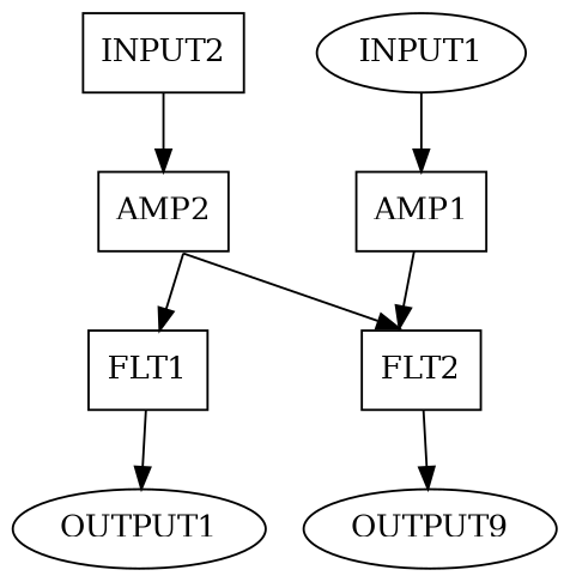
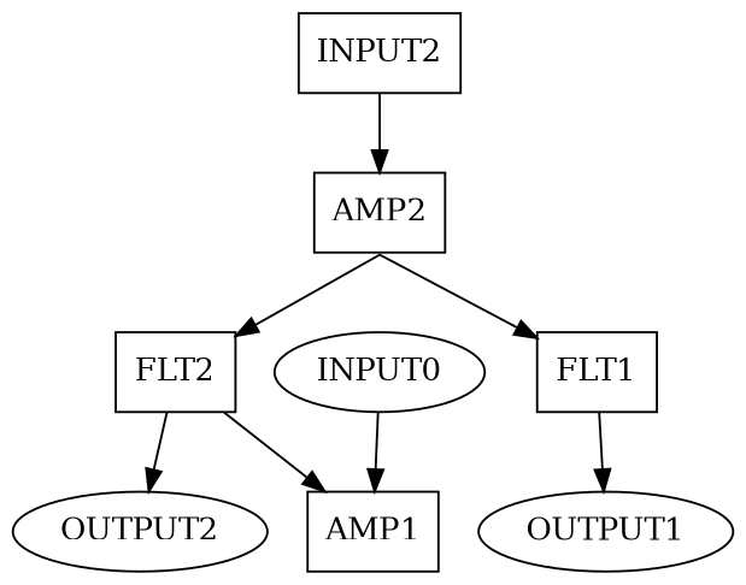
  digraph {
    node [shape=box]
    edge [samehead="TEST-3.FLT2.to_0" sametail="TEST-3.AMP2.from_1"]
    n1 [label=AMP1]
    n2 [label=FLT2]
    n3 [label=FLT1]
    n4 [label=OUTPUT1 shape=ellipse]
-   n5 [label=OUTPUT9 shape=ellipse]
+   n5 [label=OUTPUT2 shape=ellipse]
    n6 [label=AMP2]
-   n7 [label=INPUT1 shape=ellipse]
+   n7 [label=INPUT0 shape=ellipse]
    n8 [label=INPUT2]
-   n1 -> n2 [sametail="TEST-3.AMP1.from_1"]
+   n2 -> n1 [sametail="TEST-3.AMP1.from_1"]
    n2 -> n5 [samehead="TEST-3.port_3.to_3" sametail="TEST-3.FLT2.from_1"]
    n3 -> n4 [samehead="TEST-3.port_2.to_2" sametail="TEST-3.FLT1.from_1"]
    n6 -> n2
    n6 -> n3 [samehead="TEST-3.FLT1.to_0"]
    n7 -> n1 [samehead="TEST-3.AMP1.to_0" sametail="TEST-3.port_0.from_0"]
    n8 -> n6 [samehead="TEST-3.AMP2.to_0" sametail="TEST-3.port_1.from_1"]
  }
